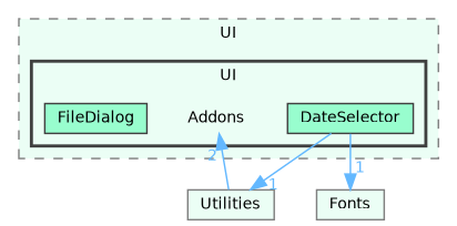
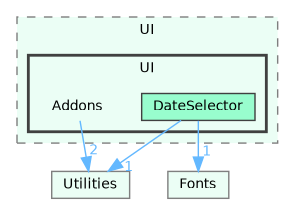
  digraph {
    compound=true
    node [fontname=Helvetica fontsize=10 shape=box color=grey25 fillcolor="#98fdce" style=filled]
    edge [color=steelblue1 fontcolor=steelblue1 fontname=Helvetica fontsize=10 headlabel=1 labeldistance=1.5 labelfontname=Helvetica labelfontsize=10]
    n1 [height=0.2 label=Addons shape=plaintext width=0.4 color="" fillcolor="" style=""]
    n2 [height=0.2 label=DateSelector width=0.4]
-   n3 [height=0.2 label=FileDialog width=0.4]
    n4 [color=grey50 fillcolor="#ebfef5" height=0.2 label=Utilities width=0.4]
    n5 [color=grey50 fillcolor="#ebfef5" height=0.2 label=Fonts width=0.4]
    subgraph cluster_1 {
      bgcolor="#ebfef5"
      fontname=Helvetica
      fontsize=10
      label=UI
      pencolor=grey50
      style="filled,dashed"
      subgraph cluster_2 {
        bgcolor="#ebfef5"
        fontname=Helvetica
        fontsize=10
        label=UI
        pencolor=grey25
        style="filled,bold"
        n1
        n2
-       n3
      }
    }
-   n4 -> n1 [headlabel=2]
+   n1 -> n4 [headlabel=2]
    n2 -> n4
    n2 -> n5
  }
